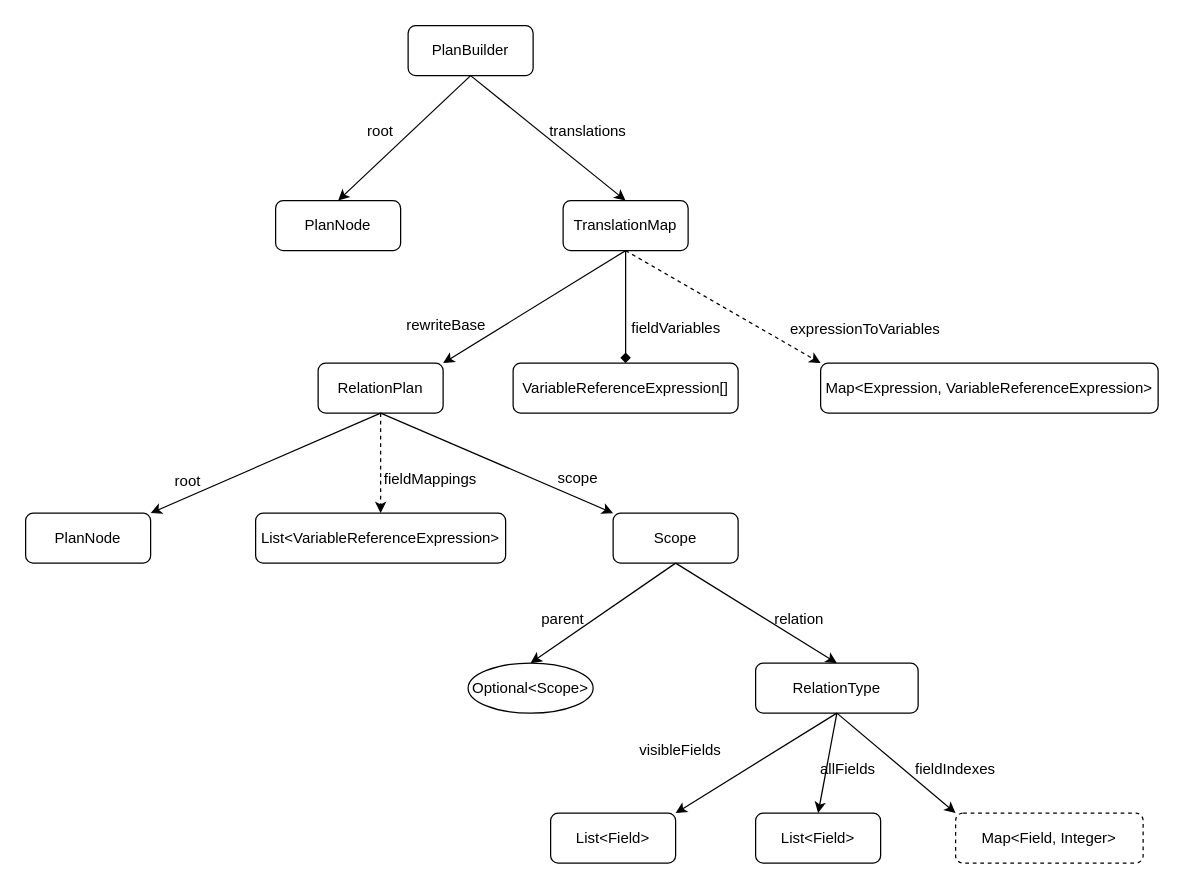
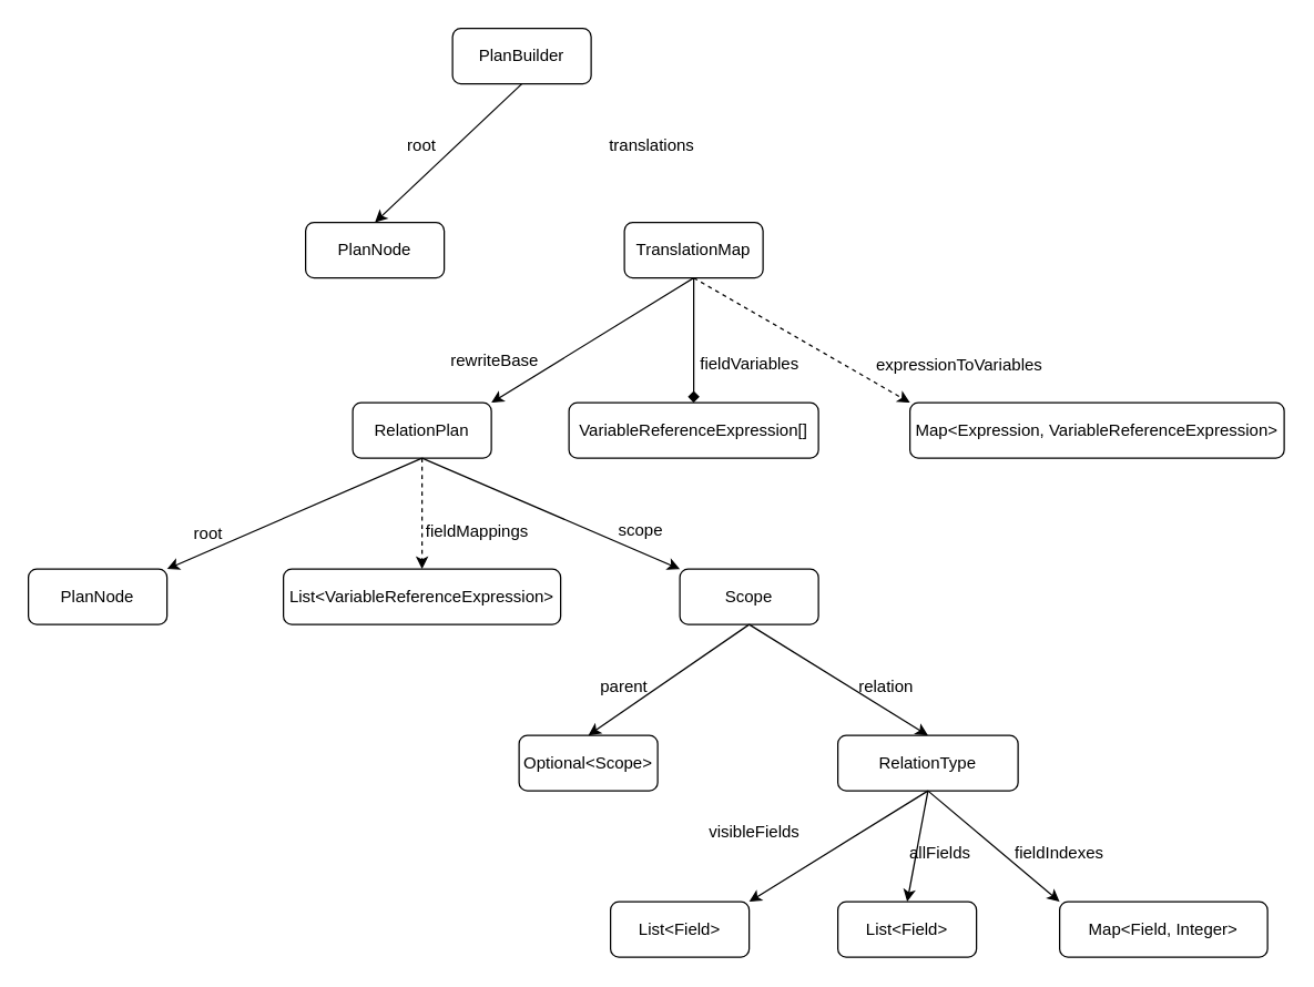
  <mxCell id="0" />
  <mxCell id="1" parent="0" />
  <mxCell id="2" value="PlanBuilder" style="rounded=1;whiteSpace=wrap;html=1;" parent="1" vertex="1"><mxGeometry x="326" y="20" width="100" height="40" as="geometry" /></mxCell>
  <mxCell id="3" value="PlanNode" style="rounded=1;whiteSpace=wrap;html=1;" parent="1" vertex="1"><mxGeometry x="220" y="160" width="100" height="40" as="geometry" /></mxCell>
  <mxCell id="4" value="TranslationMap" style="rounded=1;whiteSpace=wrap;html=1;" parent="1" vertex="1"><mxGeometry x="450" y="160" width="100" height="40" as="geometry" /></mxCell>
  <mxCell id="5" value="" style="endArrow=classic;html=1;rounded=0;exitX=0.5;exitY=1;exitDx=0;exitDy=0;entryX=0.5;entryY=0;entryDx=0;entryDy=0;" parent="1" source="2" target="3" edge="1"><mxGeometry width="50" height="50" relative="1" as="geometry"><mxPoint x="250" y="410" as="sourcePoint" /><mxPoint x="300" y="360" as="targetPoint" /></mxGeometry></mxCell>
- <mxCell id="6" value="" style="endArrow=classic;html=1;rounded=0;exitX=0.5;exitY=1;exitDx=0;exitDy=0;entryX=0.5;entryY=0;entryDx=0;entryDy=0;" parent="1" source="2" target="4" edge="1"><mxGeometry width="50" height="50" relative="1" as="geometry"><mxPoint x="250" y="410" as="sourcePoint" /><mxPoint x="300" y="360" as="targetPoint" /></mxGeometry></mxCell>
  <mxCell id="7" value="root" style="text;html=1;align=center;verticalAlign=middle;whiteSpace=wrap;rounded=0;" parent="1" vertex="1"><mxGeometry x="274" y="90" width="60" height="30" as="geometry" /></mxCell>
  <mxCell id="8" value="translations" style="text;html=1;align=center;verticalAlign=middle;whiteSpace=wrap;rounded=0;" parent="1" vertex="1"><mxGeometry x="440" y="90" width="60" height="30" as="geometry" /></mxCell>
  <mxCell id="9" value="RelationPlan" style="rounded=1;whiteSpace=wrap;html=1;" parent="1" vertex="1"><mxGeometry x="254" y="290" width="100" height="40" as="geometry" /></mxCell>
  <mxCell id="10" value="VariableReferenceExpression[]" style="rounded=1;whiteSpace=wrap;html=1;" parent="1" vertex="1"><mxGeometry x="410" y="290" width="180" height="40" as="geometry" /></mxCell>
  <mxCell id="11" value="Map&amp;lt;Expression, VariableReferenceExpression&amp;gt;" style="rounded=1;whiteSpace=wrap;html=1;" parent="1" vertex="1"><mxGeometry x="656" y="290" width="270" height="40" as="geometry" /></mxCell>
  <mxCell id="12" value="" style="endArrow=classic;html=1;rounded=0;exitX=0.5;exitY=1;exitDx=0;exitDy=0;entryX=1;entryY=0;entryDx=0;entryDy=0;" parent="1" source="4" target="9" edge="1"><mxGeometry width="50" height="50" relative="1" as="geometry"><mxPoint x="460" y="380" as="sourcePoint" /><mxPoint x="510" y="330" as="targetPoint" /></mxGeometry></mxCell>
  <mxCell id="13" value="" style="endArrow=diamond;html=1;rounded=0;exitX=0.5;exitY=1;exitDx=0;exitDy=0;entryX=0.5;entryY=0;entryDx=0;entryDy=0;" parent="1" source="4" target="10" edge="1"><mxGeometry width="50" height="50" relative="1" as="geometry"><mxPoint x="460" y="380" as="sourcePoint" /><mxPoint x="510" y="330" as="targetPoint" /></mxGeometry></mxCell>
  <mxCell id="14" value="" style="endArrow=classic;html=1;rounded=0;exitX=0.5;exitY=1;exitDx=0;exitDy=0;entryX=0;entryY=0;entryDx=0;entryDy=0;dashed=1;" parent="1" source="4" target="11" edge="1"><mxGeometry width="50" height="50" relative="1" as="geometry"><mxPoint x="460" y="380" as="sourcePoint" /><mxPoint x="510" y="330" as="targetPoint" /></mxGeometry></mxCell>
  <mxCell id="15" value="Scope" style="rounded=1;whiteSpace=wrap;html=1;" parent="1" vertex="1"><mxGeometry x="490" y="410" width="100" height="40" as="geometry" /></mxCell>
  <mxCell id="16" value="PlanNode" style="rounded=1;whiteSpace=wrap;html=1;" parent="1" vertex="1"><mxGeometry x="20" y="410" width="100" height="40" as="geometry" /></mxCell>
  <mxCell id="17" value="List&amp;lt;VariableReferenceExpression&amp;gt;" style="rounded=1;whiteSpace=wrap;html=1;" parent="1" vertex="1"><mxGeometry x="204" y="410" width="200" height="40" as="geometry" /></mxCell>
  <mxCell id="18" value="" style="endArrow=classic;html=1;rounded=0;exitX=0.5;exitY=1;exitDx=0;exitDy=0;entryX=0.5;entryY=0;entryDx=0;entryDy=0;dashed=1;" parent="1" source="9" target="17" edge="1"><mxGeometry width="50" height="50" relative="1" as="geometry"><mxPoint x="490" y="380" as="sourcePoint" /><mxPoint x="540" y="330" as="targetPoint" /></mxGeometry></mxCell>
  <mxCell id="19" value="fieldMappings" style="text;html=1;align=center;verticalAlign=middle;whiteSpace=wrap;rounded=0;" parent="1" vertex="1"><mxGeometry x="314" y="368" width="60" height="30" as="geometry" /></mxCell>
  <mxCell id="20" value="" style="endArrow=classic;html=1;rounded=0;entryX=1;entryY=0;entryDx=0;entryDy=0;exitX=0.5;exitY=1;exitDx=0;exitDy=0;" parent="1" source="9" target="16" edge="1"><mxGeometry width="50" height="50" relative="1" as="geometry"><mxPoint x="490" y="380" as="sourcePoint" /><mxPoint x="540" y="330" as="targetPoint" /></mxGeometry></mxCell>
  <mxCell id="21" value="root" style="text;html=1;align=center;verticalAlign=middle;whiteSpace=wrap;rounded=0;" parent="1" vertex="1"><mxGeometry x="120" y="370" width="60" height="30" as="geometry" /></mxCell>
  <mxCell id="22" value="expressionToVariables" style="text;whiteSpace=wrap;" parent="1" vertex="1"><mxGeometry x="630" y="249" width="150" height="40" as="geometry" /></mxCell>
  <mxCell id="23" value="fieldVariables" style="text;whiteSpace=wrap;" parent="1" vertex="1"><mxGeometry x="503" y="248" width="70" height="30" as="geometry" /></mxCell>
  <mxCell id="24" value="rewriteBase" style="text;whiteSpace=wrap;" parent="1" vertex="1"><mxGeometry x="323" y="246" width="70" height="30" as="geometry" /></mxCell>
  <mxCell id="25" value="" style="endArrow=classic;html=1;rounded=0;exitX=0.5;exitY=1;exitDx=0;exitDy=0;entryX=0;entryY=0;entryDx=0;entryDy=0;" parent="1" source="9" target="15" edge="1"><mxGeometry width="50" height="50" relative="1" as="geometry"><mxPoint x="490" y="380" as="sourcePoint" /><mxPoint x="540" y="330" as="targetPoint" /></mxGeometry></mxCell>
  <mxCell id="26" value="scope" style="text;html=1;align=center;verticalAlign=middle;whiteSpace=wrap;rounded=0;" parent="1" vertex="1"><mxGeometry x="432" y="367" width="60" height="30" as="geometry" /></mxCell>
- <mxCell id="27" value="Optional&amp;lt;Scope&amp;gt;" style="ellipse;whiteSpace=wrap;html=1;" parent="1" vertex="1"><mxGeometry x="374" y="530" width="100" height="40" as="geometry" /></mxCell>
+ <mxCell id="27" value="Optional&amp;lt;Scope&amp;gt;" style="rounded=1;whiteSpace=wrap;html=1;" parent="1" vertex="1"><mxGeometry x="374" y="530" width="100" height="40" as="geometry" /></mxCell>
  <mxCell id="28" value="RelationType" style="rounded=1;whiteSpace=wrap;html=1;" parent="1" vertex="1"><mxGeometry x="604" y="530" width="130" height="40" as="geometry" /></mxCell>
  <mxCell id="29" value="" style="endArrow=classic;html=1;rounded=0;entryX=0.5;entryY=0;entryDx=0;entryDy=0;exitX=0.5;exitY=1;exitDx=0;exitDy=0;" parent="1" source="15" target="27" edge="1"><mxGeometry width="50" height="50" relative="1" as="geometry"><mxPoint x="490" y="380" as="sourcePoint" /><mxPoint x="540" y="330" as="targetPoint" /></mxGeometry></mxCell>
  <mxCell id="30" value="" style="endArrow=classic;html=1;rounded=0;entryX=0.5;entryY=0;entryDx=0;entryDy=0;" parent="1" target="28" edge="1"><mxGeometry width="50" height="50" relative="1" as="geometry"><mxPoint x="540" y="450" as="sourcePoint" /><mxPoint x="540" y="330" as="targetPoint" /></mxGeometry></mxCell>
  <mxCell id="31" value="parent" style="text;html=1;align=center;verticalAlign=middle;whiteSpace=wrap;rounded=0;" parent="1" vertex="1"><mxGeometry x="420" y="480" width="60" height="30" as="geometry" /></mxCell>
  <mxCell id="32" value="relation" style="text;html=1;align=center;verticalAlign=middle;whiteSpace=wrap;rounded=0;" parent="1" vertex="1"><mxGeometry x="609" y="480" width="60" height="30" as="geometry" /></mxCell>
  <mxCell id="33" value="List&amp;lt;Field&amp;gt;" style="rounded=1;whiteSpace=wrap;html=1;" parent="1" vertex="1"><mxGeometry x="440" y="650" width="100" height="40" as="geometry" /></mxCell>
  <mxCell id="34" value="List&amp;lt;Field&amp;gt;" style="rounded=1;whiteSpace=wrap;html=1;" parent="1" vertex="1"><mxGeometry x="604" y="650" width="100" height="40" as="geometry" /></mxCell>
- <mxCell id="35" value="Map&amp;lt;Field, Integer&amp;gt;" style="rounded=1;whiteSpace=wrap;html=1;dashed=1;" parent="1" vertex="1"><mxGeometry x="764" y="650" width="150" height="40" as="geometry" /></mxCell>
+ <mxCell id="35" value="Map&amp;lt;Field, Integer&amp;gt;" style="rounded=1;whiteSpace=wrap;html=1;" parent="1" vertex="1"><mxGeometry x="764" y="650" width="150" height="40" as="geometry" /></mxCell>
  <mxCell id="36" value="" style="endArrow=classic;html=1;rounded=0;entryX=1;entryY=0;entryDx=0;entryDy=0;exitX=0.5;exitY=1;exitDx=0;exitDy=0;" parent="1" source="28" target="33" edge="1"><mxGeometry width="50" height="50" relative="1" as="geometry"><mxPoint x="504" y="450" as="sourcePoint" /><mxPoint x="554" y="400" as="targetPoint" /></mxGeometry></mxCell>
  <mxCell id="37" value="" style="endArrow=classic;html=1;rounded=0;entryX=0.5;entryY=0;entryDx=0;entryDy=0;exitX=0.5;exitY=1;exitDx=0;exitDy=0;" parent="1" source="28" target="34" edge="1"><mxGeometry width="50" height="50" relative="1" as="geometry"><mxPoint x="504" y="450" as="sourcePoint" /><mxPoint x="554" y="400" as="targetPoint" /></mxGeometry></mxCell>
  <mxCell id="38" value="" style="endArrow=classic;html=1;rounded=0;entryX=0;entryY=0;entryDx=0;entryDy=0;exitX=0.5;exitY=1;exitDx=0;exitDy=0;" parent="1" source="28" target="35" edge="1"><mxGeometry width="50" height="50" relative="1" as="geometry"><mxPoint x="504" y="450" as="sourcePoint" /><mxPoint x="554" y="400" as="targetPoint" /></mxGeometry></mxCell>
  <mxCell id="39" value="visibleFields" style="text;html=1;align=center;verticalAlign=middle;whiteSpace=wrap;rounded=0;" parent="1" vertex="1"><mxGeometry x="514" y="585" width="60" height="30" as="geometry" /></mxCell>
  <mxCell id="40" value="allFields" style="text;html=1;align=center;verticalAlign=middle;whiteSpace=wrap;rounded=0;" parent="1" vertex="1"><mxGeometry x="648" y="600" width="60" height="30" as="geometry" /></mxCell>
  <mxCell id="41" value="fieldIndexes" style="text;html=1;align=center;verticalAlign=middle;whiteSpace=wrap;rounded=0;" parent="1" vertex="1"><mxGeometry x="734" y="600" width="60" height="30" as="geometry" /></mxCell>
